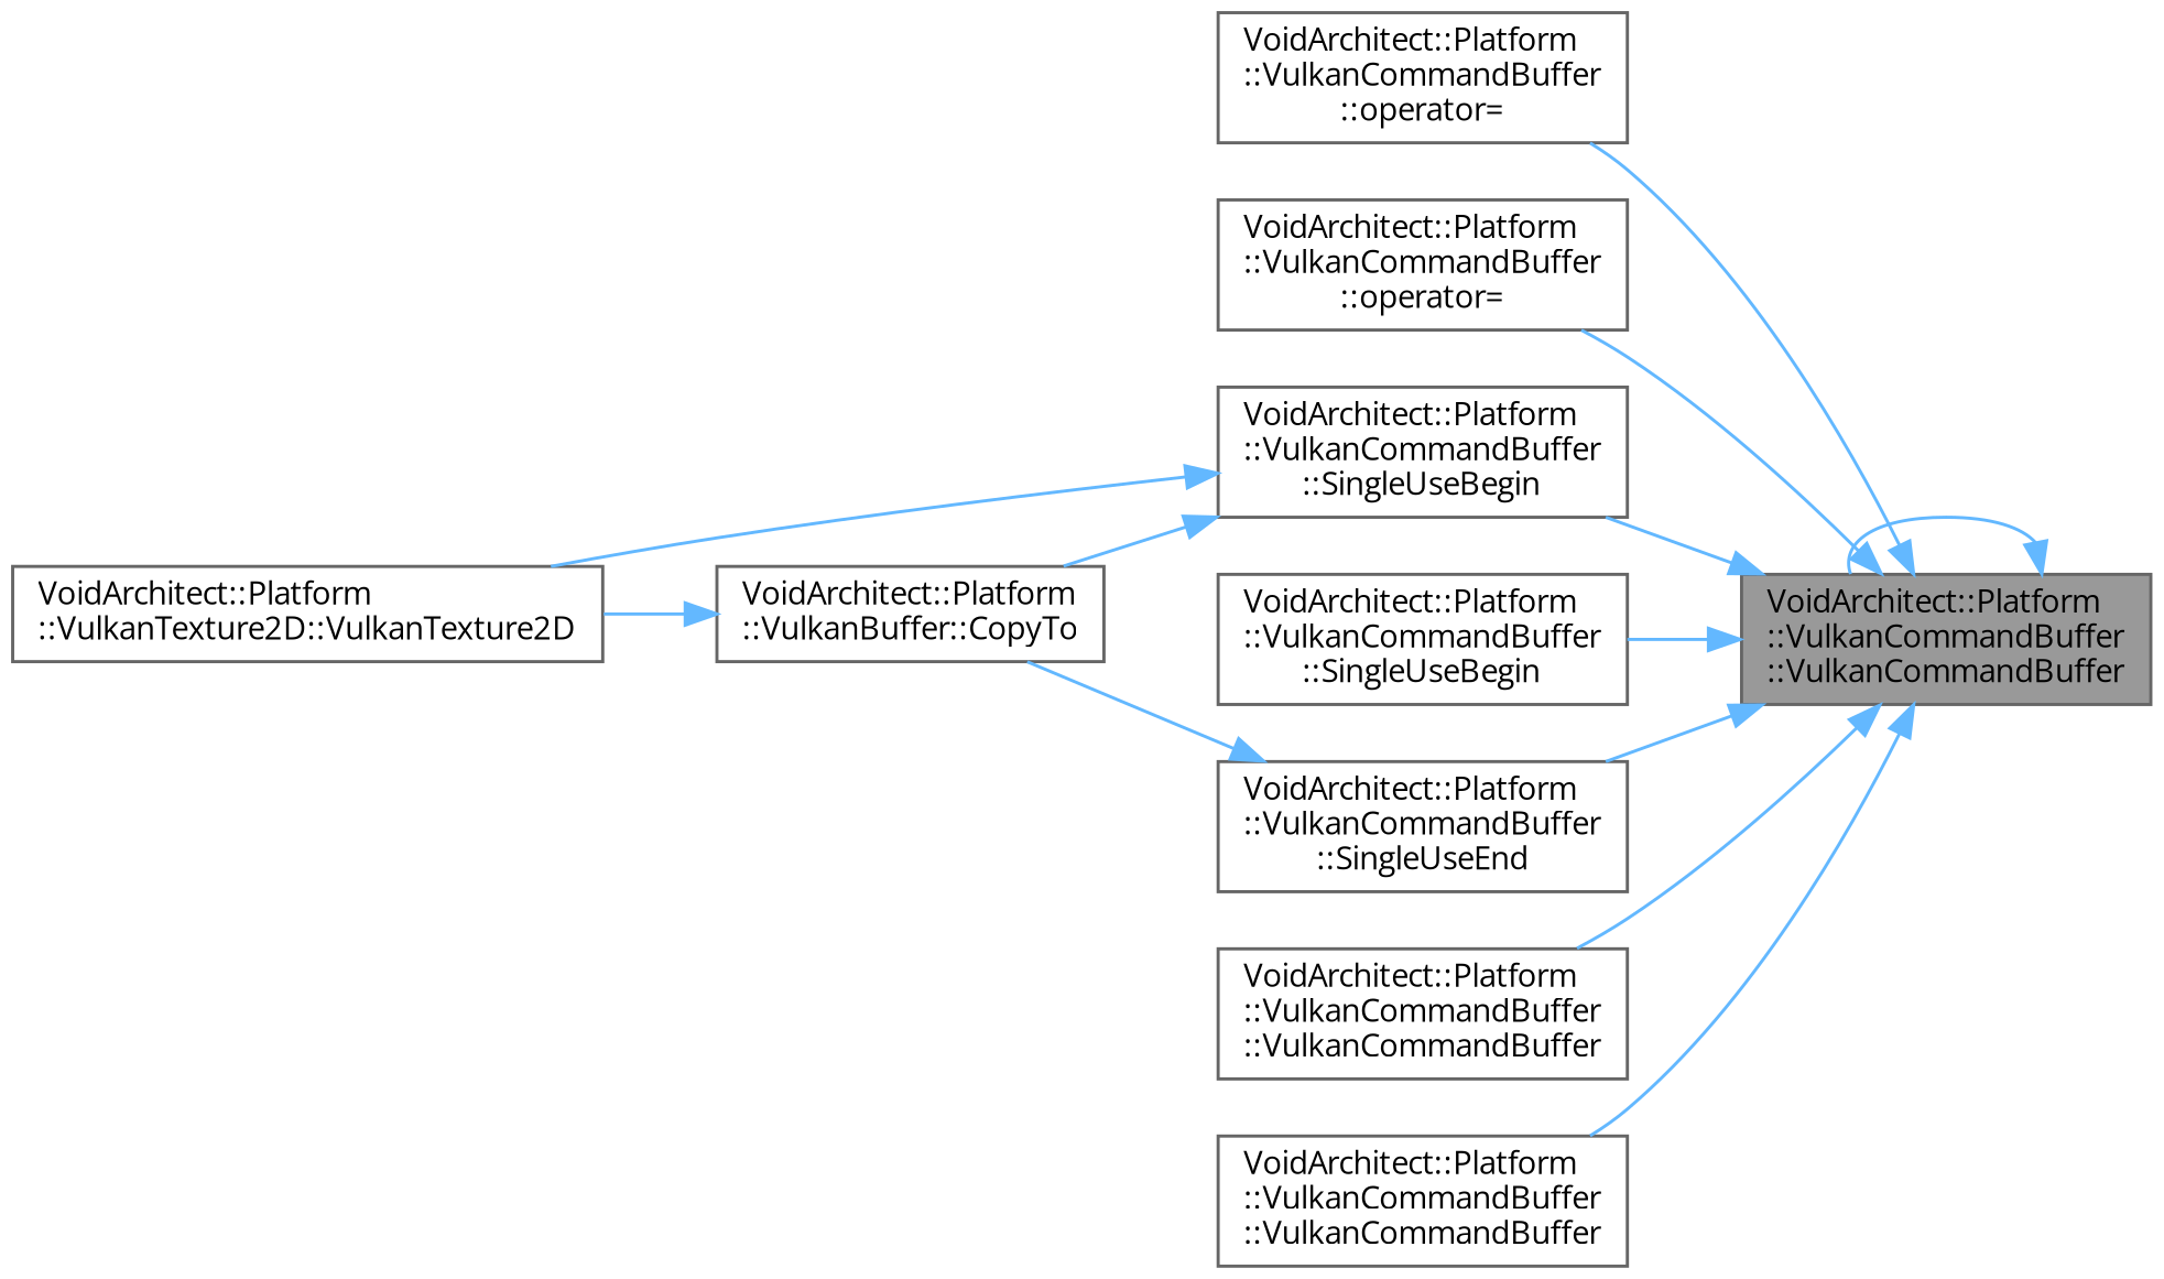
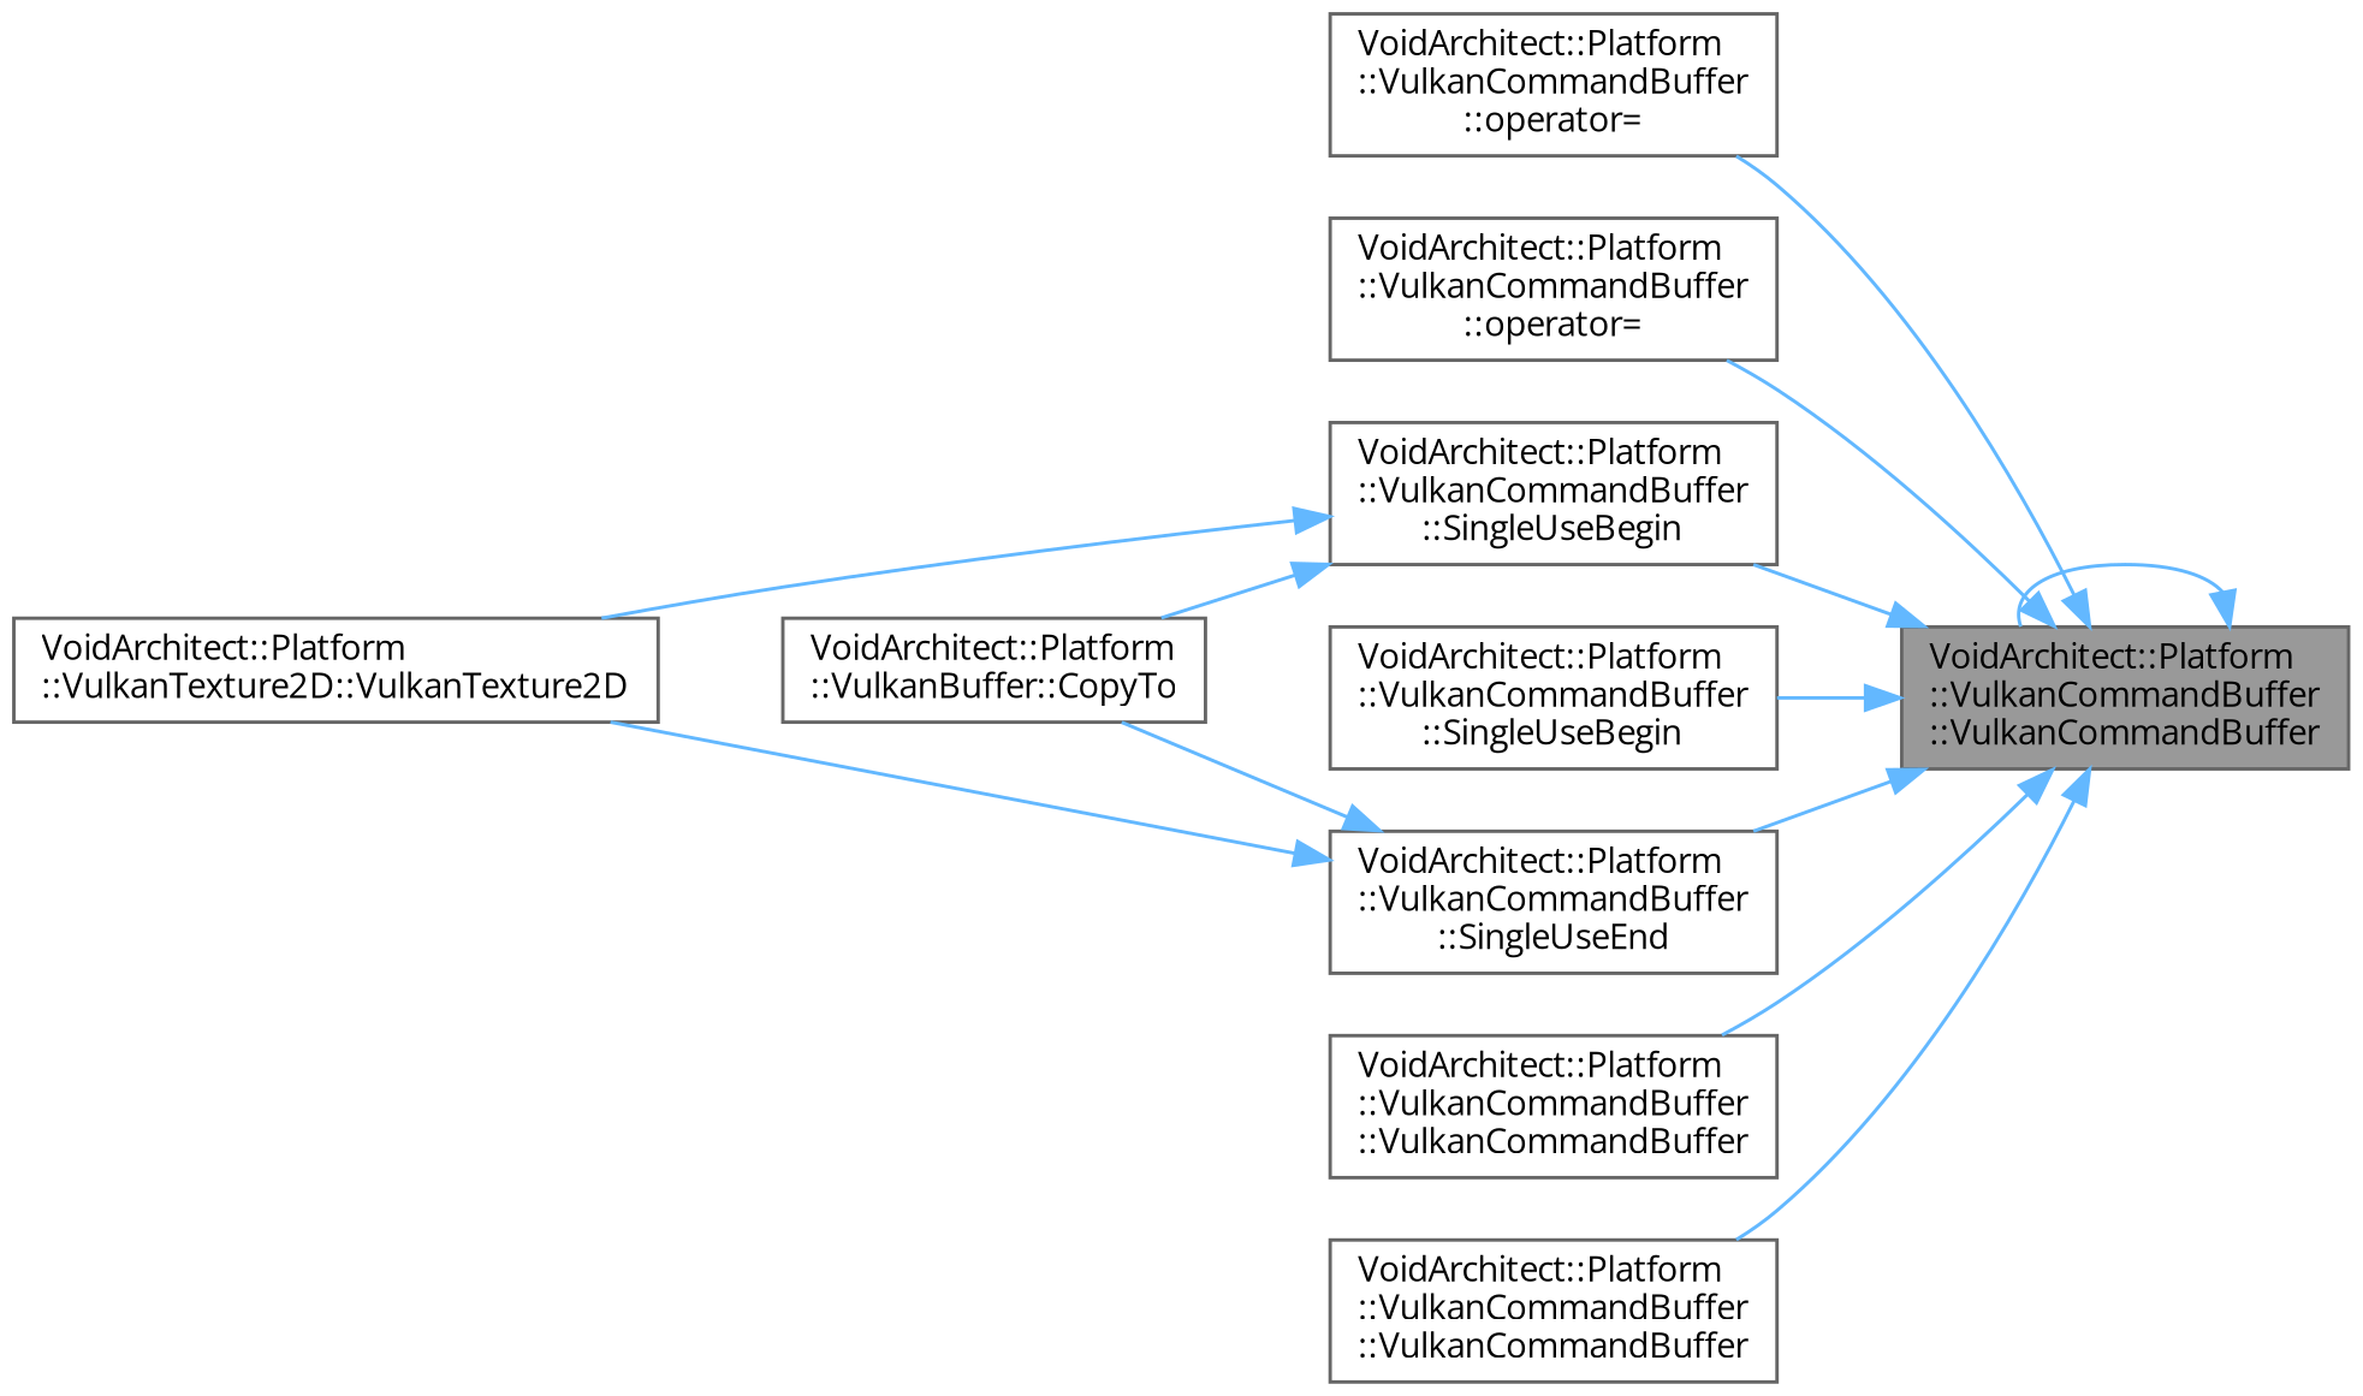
  digraph {
    fontname="Open Sans"
    rankdir=RL
    node [color=grey40 fillcolor=white fontname="Open Sans" fontsize=10 shape=box style=filled]
    edge [color=steelblue1 dir=back fontname="Open Sans" fontsize=10 labelfontname=Helvetica labelfontsize=10 style=solid]
    n1 [color=gray40 fillcolor=grey60 fontcolor=black height=0.2 label="VoidArchitect::Platform\l::VulkanCommandBuffer\l::VulkanCommandBuffer" width=0.4]
    n2 [height=0.2 label="VoidArchitect::Platform\l::VulkanCommandBuffer\l::operator=" width=0.4]
    n3 [height=0.2 label="VoidArchitect::Platform\l::VulkanCommandBuffer\l::operator=" width=0.4]
    n4 [height=0.2 label="VoidArchitect::Platform\l::VulkanCommandBuffer\l::SingleUseBegin" width=0.4]
    n5 [height=0.2 label="VoidArchitect::Platform\l::VulkanCommandBuffer\l::SingleUseBegin" width=0.4]
    n6 [height=0.2 label="VoidArchitect::Platform\l::VulkanCommandBuffer\l::SingleUseEnd" width=0.4]
    n7 [height=0.2 label="VoidArchitect::Platform\l::VulkanCommandBuffer\l::VulkanCommandBuffer" width=0.4]
    n8 [height=0.2 label="VoidArchitect::Platform\l::VulkanCommandBuffer\l::VulkanCommandBuffer" width=0.4]
    n9 [height=0.2 label="VoidArchitect::Platform\l::VulkanBuffer::CopyTo" width=0.4]
    n10 [height=0.2 label="VoidArchitect::Platform\l::VulkanTexture2D::VulkanTexture2D" width=0.4]
    n1 -> n1
    n1 -> n2
    n1 -> n3
    n1 -> n4
    n1 -> n5
    n1 -> n6
    n1 -> n7
    n1 -> n8
    n4 -> n9
    n4 -> n10
    n6 -> n9
-   n9 -> n10
+   n6 -> n10
  }
